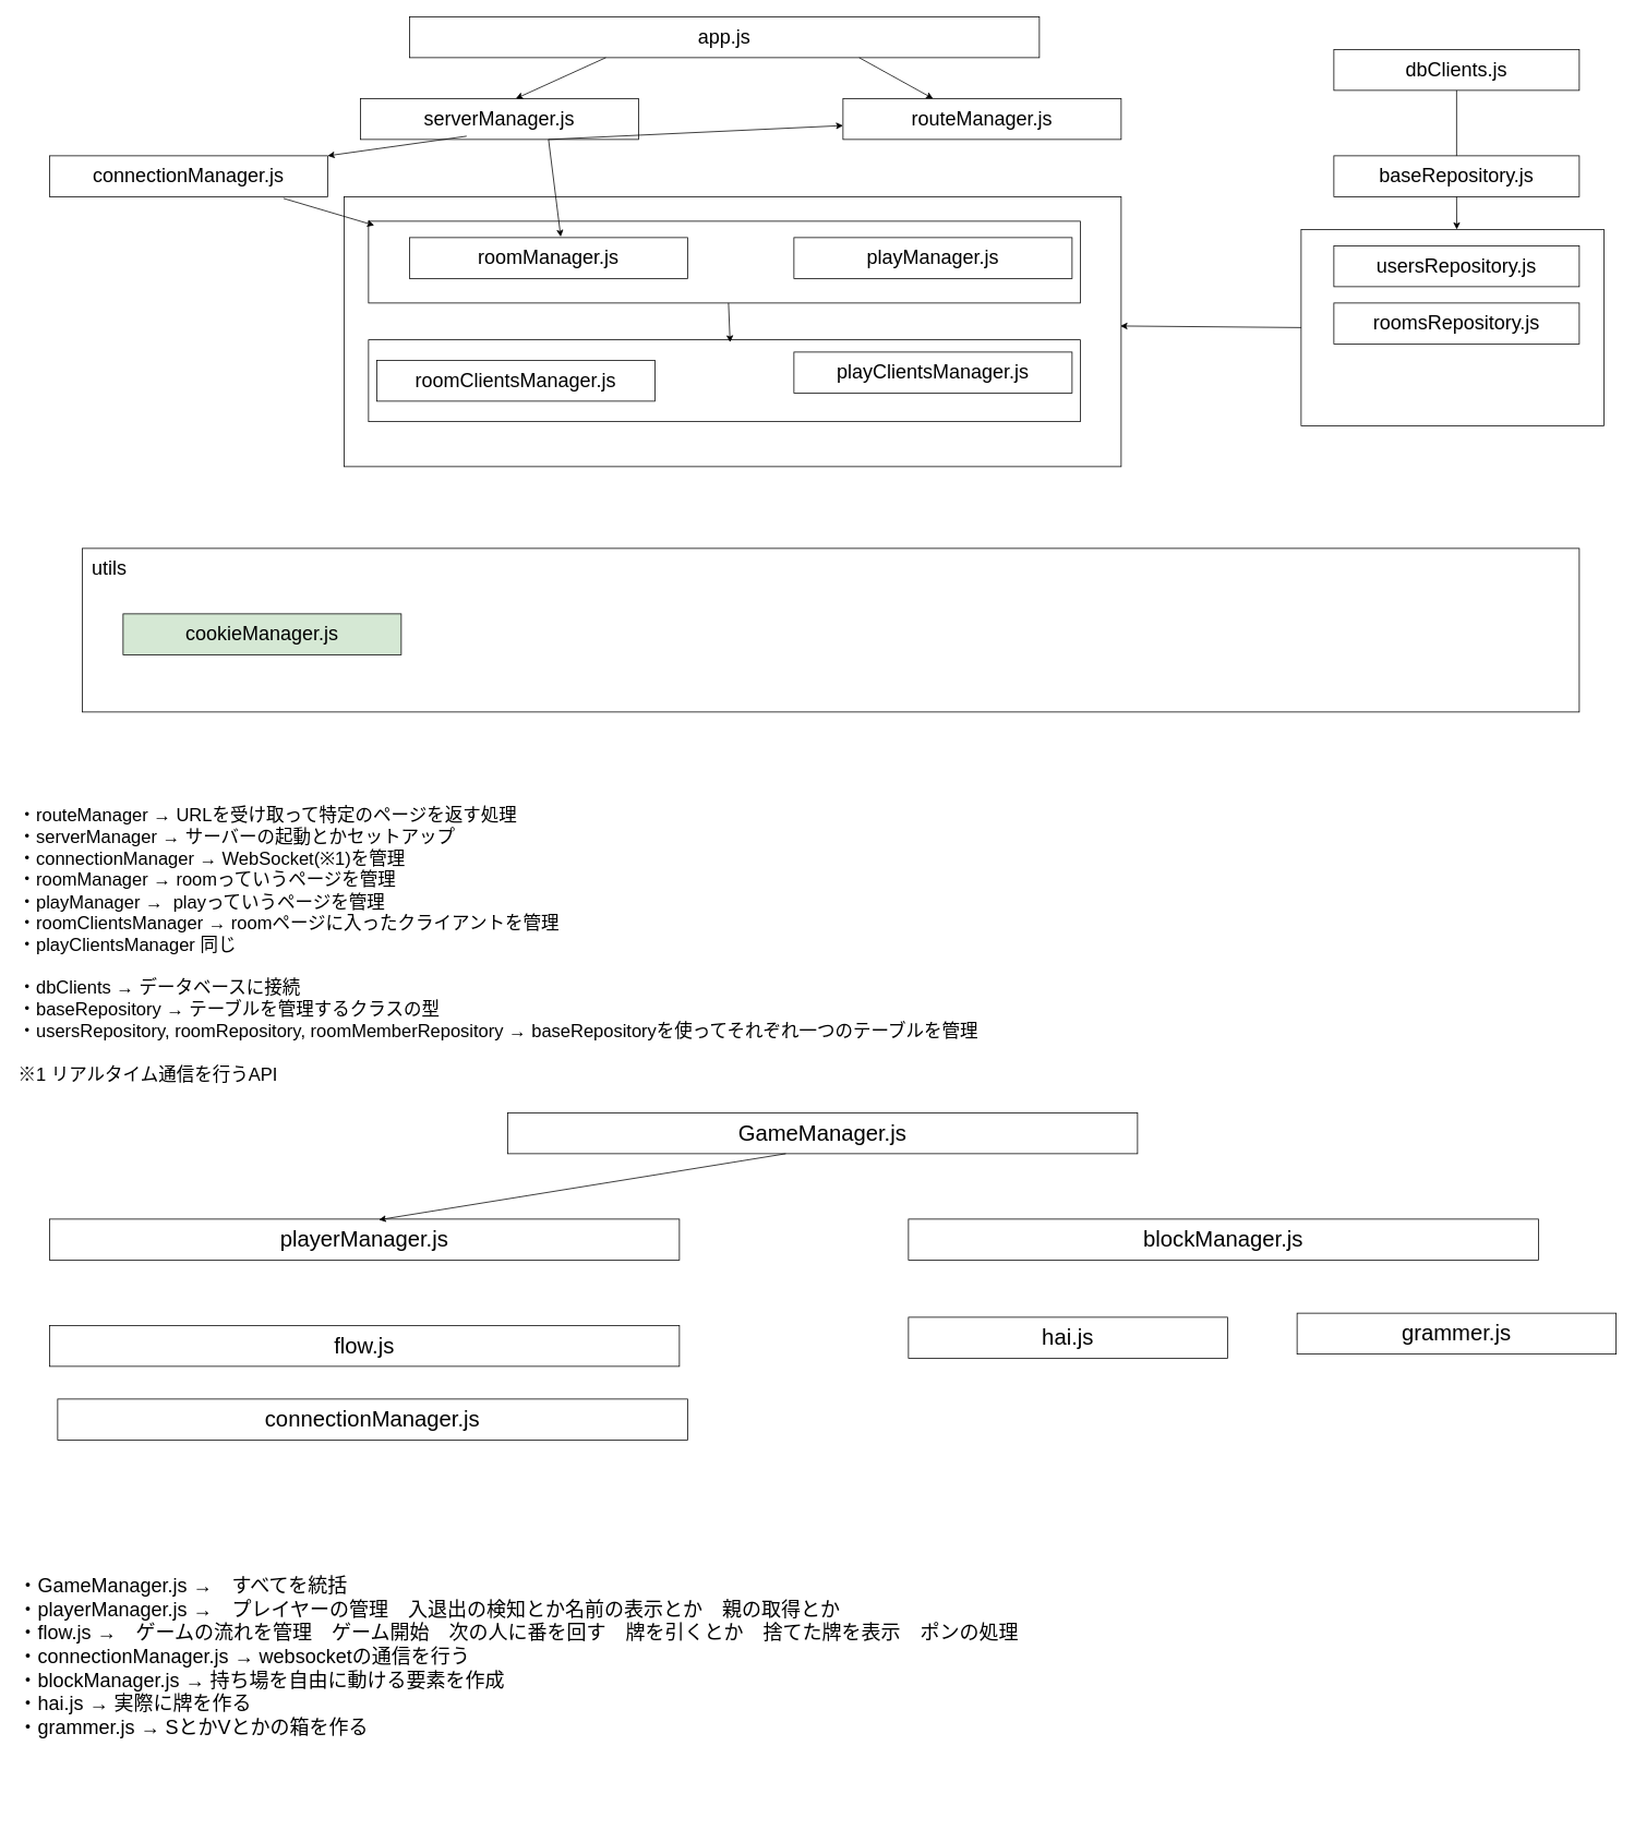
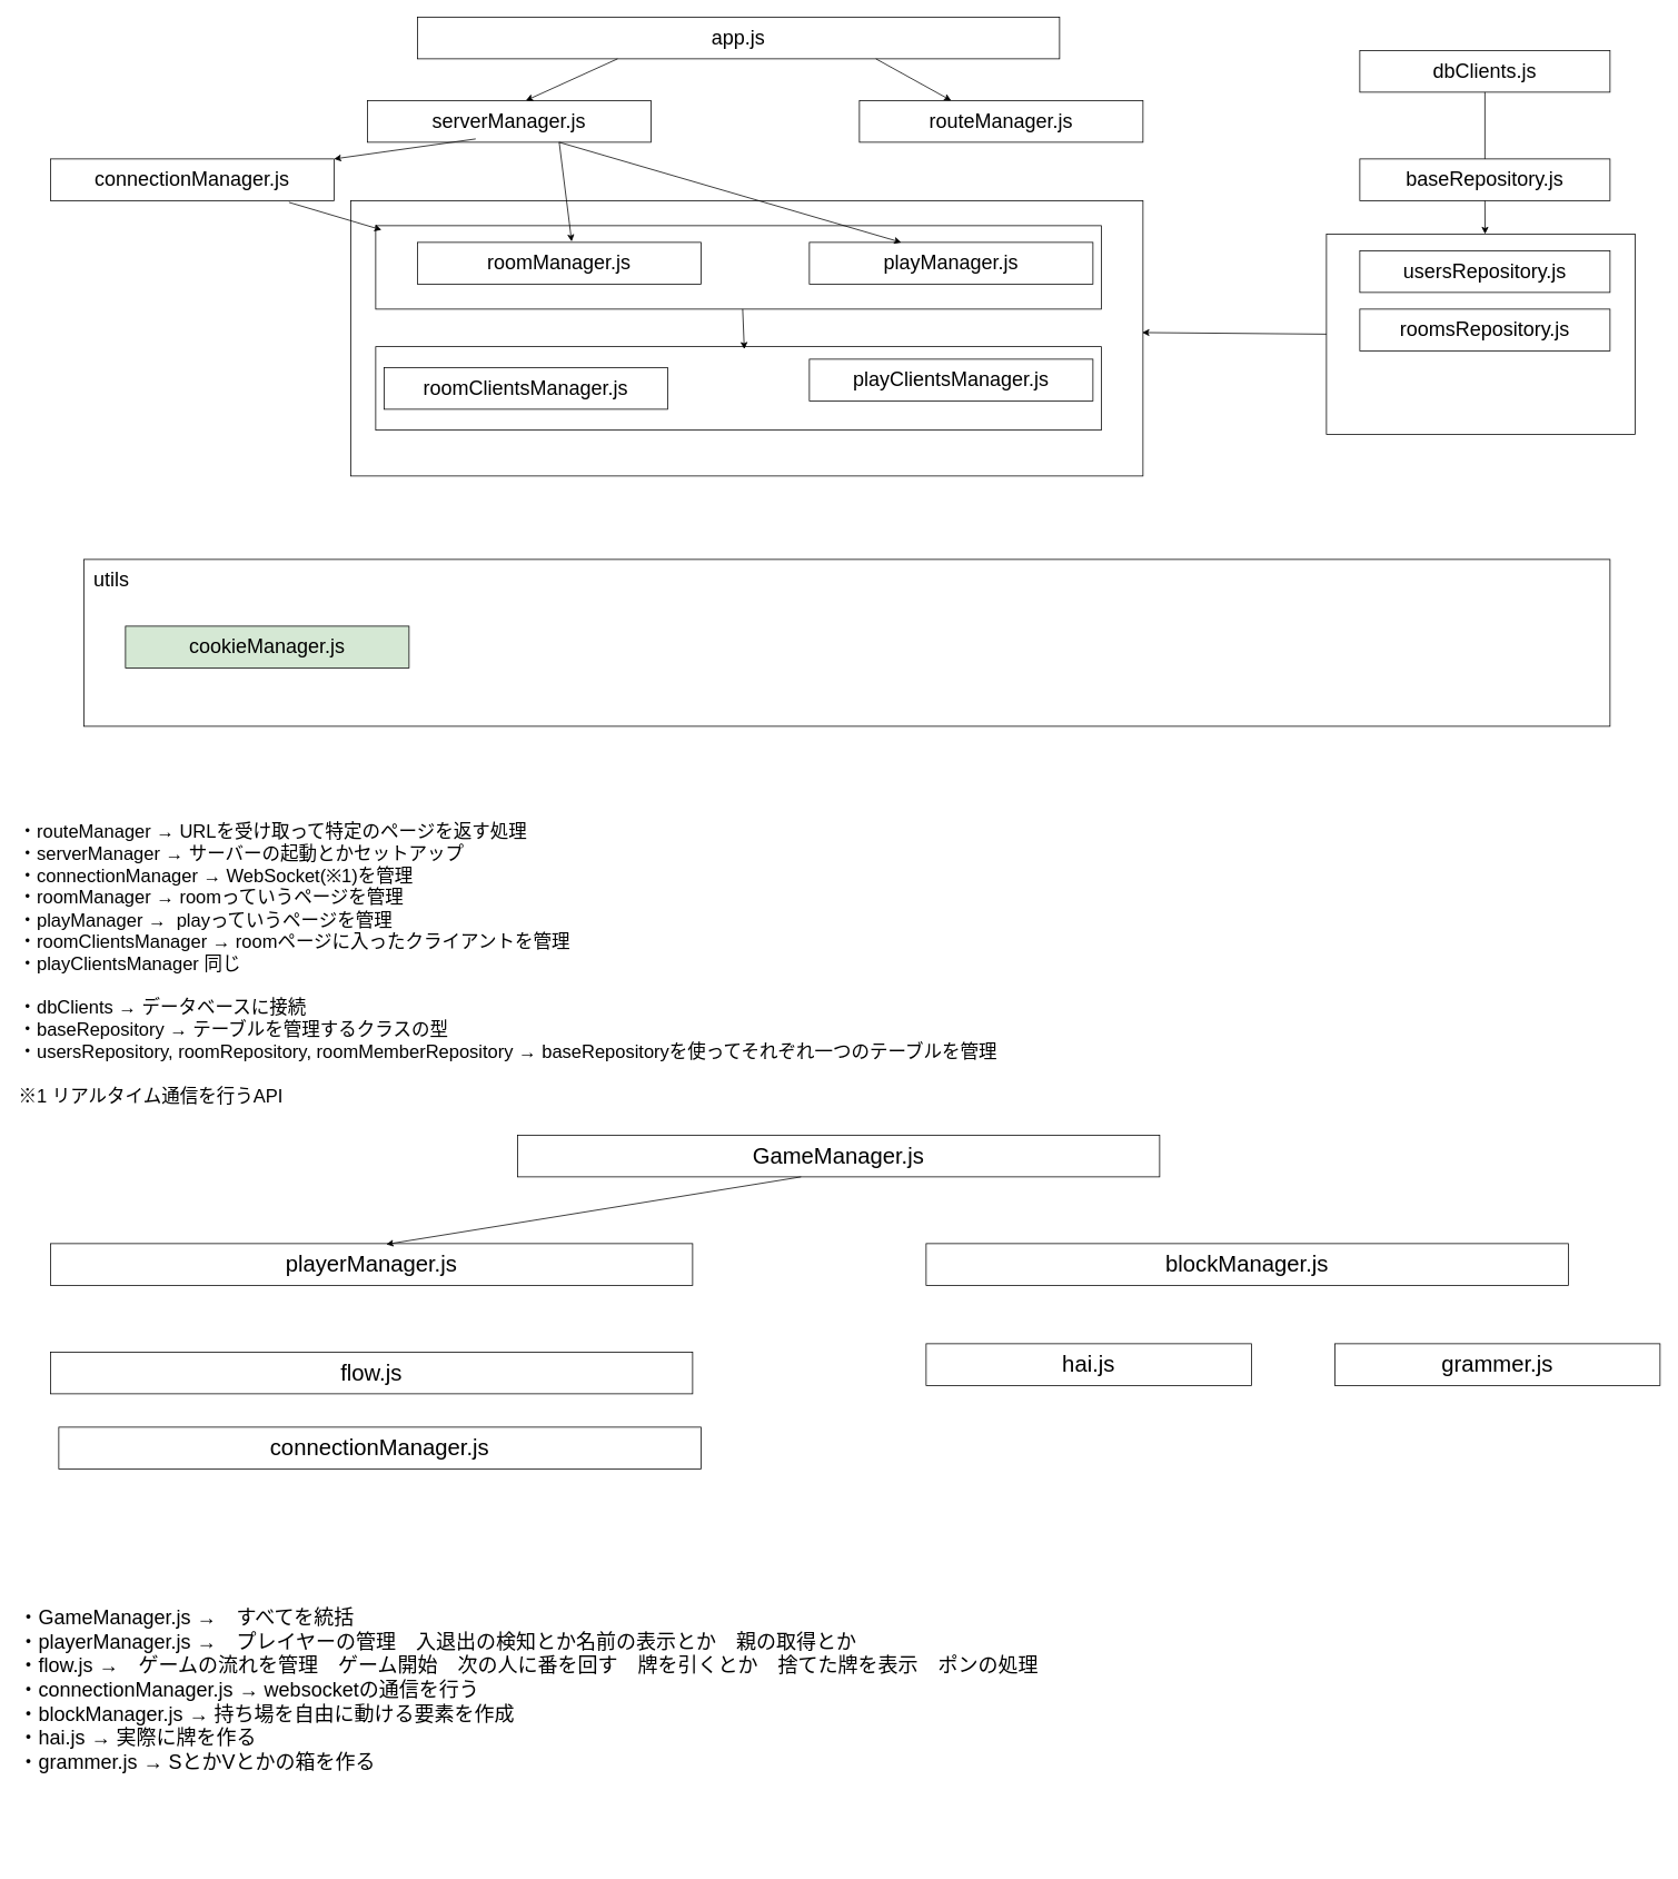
  <mxCell id="0" />
  <mxCell id="1" parent="0" />
  <mxCell id="2" value="" style="rounded=0;whiteSpace=wrap;html=1;" parent="1" vertex="1"><mxGeometry x="420" y="240" width="950" height="330" as="geometry" /></mxCell>
  <mxCell id="3" value="" style="rounded=0;whiteSpace=wrap;html=1;" parent="1" vertex="1"><mxGeometry x="1590" y="280" width="370" height="240" as="geometry" /></mxCell>
  <mxCell id="4" value="" style="rounded=0;whiteSpace=wrap;html=1;" parent="1" vertex="1"><mxGeometry x="450" y="415" width="870" height="100" as="geometry" /></mxCell>
  <mxCell id="5" value="" style="rounded=0;whiteSpace=wrap;html=1;" parent="1" vertex="1"><mxGeometry x="450" y="270" width="870" height="100" as="geometry" /></mxCell>
  <mxCell id="6" value="&lt;font style=&quot;font-size: 24px;&quot;&gt;app.js&lt;/font&gt;" style="rounded=0;whiteSpace=wrap;html=1;" parent="1" vertex="1"><mxGeometry x="500" y="20" width="770" height="50" as="geometry" /></mxCell>
  <mxCell id="7" value="&lt;span style=&quot;font-size: 24px;&quot;&gt;serverManager.js&lt;/span&gt;" style="rounded=0;whiteSpace=wrap;html=1;" parent="1" vertex="1"><mxGeometry x="440" y="120" width="340" height="50" as="geometry" /></mxCell>
  <mxCell id="8" value="&lt;span style=&quot;font-size: 24px;&quot;&gt;routeManager.js&lt;/span&gt;" style="rounded=0;whiteSpace=wrap;html=1;" parent="1" vertex="1"><mxGeometry x="1030" y="120" width="340" height="50" as="geometry" /></mxCell>
  <mxCell id="9" value="&lt;span style=&quot;font-size: 24px;&quot;&gt;connectionManager.js&lt;/span&gt;" style="rounded=0;whiteSpace=wrap;html=1;" parent="1" vertex="1"><mxGeometry x="60" y="190" width="340" height="50" as="geometry" /></mxCell>
  <mxCell id="10" value="&lt;span style=&quot;font-size: 24px;&quot;&gt;roomManager.js&lt;/span&gt;" style="rounded=0;whiteSpace=wrap;html=1;" parent="1" vertex="1"><mxGeometry x="500" y="290" width="340" height="50" as="geometry" /></mxCell>
  <mxCell id="11" value="&lt;span style=&quot;font-size: 24px;&quot;&gt;playManager.js&lt;/span&gt;" style="rounded=0;whiteSpace=wrap;html=1;" parent="1" vertex="1"><mxGeometry x="970" y="290" width="340" height="50" as="geometry" /></mxCell>
  <mxCell id="12" value="" style="endArrow=classic;html=1;rounded=0;entryX=0.559;entryY=0;entryDx=0;entryDy=0;entryPerimeter=0;" parent="1" target="7" edge="1"><mxGeometry width="50" height="50" relative="1" as="geometry"><mxPoint x="740" y="70" as="sourcePoint" /><mxPoint x="690" y="130" as="targetPoint" /></mxGeometry></mxCell>
  <mxCell id="13" value="" style="endArrow=classic;html=1;rounded=0;exitX=0.714;exitY=1;exitDx=0;exitDy=0;exitPerimeter=0;" parent="1" source="6" edge="1"><mxGeometry width="50" height="50" relative="1" as="geometry"><mxPoint x="1090" y="170" as="sourcePoint" /><mxPoint x="1140" y="120" as="targetPoint" /></mxGeometry></mxCell>
  <mxCell id="14" value="" style="endArrow=classic;html=1;rounded=0;entryX=1;entryY=0;entryDx=0;entryDy=0;exitX=0.382;exitY=0.92;exitDx=0;exitDy=0;exitPerimeter=0;" parent="1" source="7" target="9" edge="1"><mxGeometry width="50" height="50" relative="1" as="geometry"><mxPoint x="660" y="520" as="sourcePoint" /><mxPoint x="710" y="470" as="targetPoint" /></mxGeometry></mxCell>
  <mxCell id="15" value="" style="endArrow=classic;html=1;rounded=0;entryX=0.544;entryY=-0.02;entryDx=0;entryDy=0;entryPerimeter=0;" parent="1" target="10" edge="1"><mxGeometry width="50" height="50" relative="1" as="geometry"><mxPoint x="670" y="170" as="sourcePoint" /><mxPoint x="710" y="280" as="targetPoint" /></mxGeometry></mxCell>
- <mxCell id="16" value="" style="endArrow=classic;html=1;rounded=0;exitX=0.676;exitY=1;exitDx=0;exitDy=0;exitPerimeter=0;" parent="1" source="7" target="8" edge="1"><mxGeometry width="50" height="50" relative="1" as="geometry"><mxPoint x="720" y="170" as="sourcePoint" /><mxPoint x="760" y="280" as="targetPoint" /></mxGeometry></mxCell>
+ <mxCell id="16" value="" style="endArrow=classic;html=1;rounded=0;entryX=0.324;entryY=0;entryDx=0;entryDy=0;entryPerimeter=0;exitX=0.676;exitY=1;exitDx=0;exitDy=0;exitPerimeter=0;" parent="1" source="7" target="11" edge="1"><mxGeometry width="50" height="50" relative="1" as="geometry"><mxPoint x="720" y="170" as="sourcePoint" /><mxPoint x="760" y="280" as="targetPoint" /></mxGeometry></mxCell>
  <mxCell id="17" value="" style="endArrow=classic;html=1;rounded=0;exitX=0.841;exitY=1.04;exitDx=0;exitDy=0;exitPerimeter=0;entryX=0.008;entryY=0.05;entryDx=0;entryDy=0;entryPerimeter=0;" parent="1" source="9" target="5" edge="1"><mxGeometry width="50" height="50" relative="1" as="geometry"><mxPoint x="490" y="480" as="sourcePoint" /><mxPoint x="540" y="430" as="targetPoint" /></mxGeometry></mxCell>
  <mxCell id="18" value="&lt;span style=&quot;font-size: 24px;&quot;&gt;roomClientsManager.js&lt;/span&gt;" style="rounded=0;whiteSpace=wrap;html=1;" parent="1" vertex="1"><mxGeometry x="460" y="440" width="340" height="50" as="geometry" /></mxCell>
  <mxCell id="19" value="&lt;span style=&quot;font-size: 24px;&quot;&gt;playClientsManager.js&lt;/span&gt;" style="rounded=0;whiteSpace=wrap;html=1;" parent="1" vertex="1"><mxGeometry x="970" y="430" width="340" height="50" as="geometry" /></mxCell>
  <mxCell id="20" value="" style="endArrow=classic;html=1;rounded=0;entryX=0.508;entryY=0.03;entryDx=0;entryDy=0;entryPerimeter=0;" parent="1" target="4" edge="1"><mxGeometry width="50" height="50" relative="1" as="geometry"><mxPoint x="890" y="370" as="sourcePoint" /><mxPoint x="940" y="320" as="targetPoint" /></mxGeometry></mxCell>
  <mxCell id="21" value="&lt;font style=&quot;font-size: 24px;&quot;&gt;dbClients.js&lt;/font&gt;" style="rounded=0;whiteSpace=wrap;html=1;" parent="1" vertex="1"><mxGeometry x="1630" y="60" width="300" height="50" as="geometry" /></mxCell>
  <mxCell id="22" value="&lt;span style=&quot;font-size: 24px;&quot;&gt;baseRepository.js&lt;/span&gt;" style="rounded=0;whiteSpace=wrap;html=1;" parent="1" vertex="1"><mxGeometry x="1630" y="190" width="300" height="50" as="geometry" /></mxCell>
  <mxCell id="23" value="" style="endArrow=none;html=1;rounded=0;exitX=0.5;exitY=0;exitDx=0;exitDy=0;" parent="1" source="22" edge="1"><mxGeometry width="50" height="50" relative="1" as="geometry"><mxPoint x="1730" y="160" as="sourcePoint" /><mxPoint x="1780" y="110" as="targetPoint" /></mxGeometry></mxCell>
  <mxCell id="24" value="&lt;span style=&quot;font-size: 24px;&quot;&gt;usersRepository.js&lt;/span&gt;" style="rounded=0;whiteSpace=wrap;html=1;" parent="1" vertex="1"><mxGeometry x="1630" y="300" width="300" height="50" as="geometry" /></mxCell>
  <mxCell id="25" value="&lt;span style=&quot;font-size: 24px;&quot;&gt;roomsRepository.js&lt;/span&gt;" style="rounded=0;whiteSpace=wrap;html=1;" parent="1" vertex="1"><mxGeometry x="1630" y="370" width="300" height="50" as="geometry" /></mxCell>
  <mxCell id="26" value="" style="endArrow=classic;html=1;rounded=0;entryX=0.514;entryY=0;entryDx=0;entryDy=0;entryPerimeter=0;" parent="1" target="3" edge="1"><mxGeometry width="50" height="50" relative="1" as="geometry"><mxPoint x="1780" y="240" as="sourcePoint" /><mxPoint x="1830" y="190" as="targetPoint" /></mxGeometry></mxCell>
  <mxCell id="27" value="" style="endArrow=classic;html=1;rounded=0;entryX=0.999;entryY=0.479;entryDx=0;entryDy=0;exitX=0;exitY=0.5;exitDx=0;exitDy=0;entryPerimeter=0;" parent="1" source="3" target="2" edge="1"><mxGeometry width="50" height="50" relative="1" as="geometry"><mxPoint x="1550" y="750" as="sourcePoint" /><mxPoint x="1600" y="700" as="targetPoint" /></mxGeometry></mxCell>
  <mxCell id="28" value="" style="rounded=0;whiteSpace=wrap;html=1;" parent="1" vertex="1"><mxGeometry x="100" y="670" width="1830" height="200" as="geometry" /></mxCell>
  <mxCell id="29" value="utils" style="text;html=1;align=left;verticalAlign=middle;whiteSpace=wrap;rounded=0;fontSize=24;" parent="1" vertex="1"><mxGeometry x="110" y="680" width="220" height="30" as="geometry" /></mxCell>
  <mxCell id="30" value="&lt;span style=&quot;font-size: 24px;&quot;&gt;cookieManager.js&lt;/span&gt;" style="rounded=0;whiteSpace=wrap;html=1;fillColor=#d5e8d4;" parent="1" vertex="1"><mxGeometry x="150" y="750" width="340" height="50" as="geometry" /></mxCell>
  <mxCell id="31" value="&lt;font style=&quot;font-size: 22px;&quot;&gt;・routeManager → URLを受け取って特定のページを返す処理&lt;/font&gt;&lt;div&gt;&lt;font style=&quot;font-size: 22px;&quot;&gt;・serverManager → サーバーの起動とかセットアップ&lt;/font&gt;&lt;/div&gt;&lt;div&gt;&lt;font style=&quot;font-size: 22px;&quot;&gt;・connectionManager → WebSocket(※1)を管理&lt;/font&gt;&lt;/div&gt;&lt;div&gt;&lt;font style=&quot;font-size: 22px;&quot;&gt;・roomManager → roomっていうページを管理&lt;/font&gt;&lt;/div&gt;&lt;div&gt;&lt;font style=&quot;font-size: 22px;&quot;&gt;・playManager →&amp;nbsp; playっていうページを管理&lt;/font&gt;&lt;/div&gt;&lt;div&gt;&lt;font style=&quot;font-size: 22px;&quot;&gt;・roomClientsManager → roomページに入ったクライアントを管理&lt;/font&gt;&lt;/div&gt;&lt;div&gt;&lt;font style=&quot;font-size: 22px;&quot;&gt;・playClientsManager 同じ&lt;/font&gt;&lt;/div&gt;&lt;div&gt;&lt;font style=&quot;font-size: 22px;&quot;&gt;&lt;br&gt;&lt;/font&gt;&lt;/div&gt;&lt;div&gt;&lt;font style=&quot;font-size: 22px;&quot;&gt;・dbClients → データベースに接続&lt;/font&gt;&lt;/div&gt;&lt;div&gt;&lt;font style=&quot;font-size: 22px;&quot;&gt;・baseRepository → テーブルを管理するクラスの型&lt;/font&gt;&lt;/div&gt;&lt;div&gt;&lt;font style=&quot;font-size: 22px;&quot;&gt;・usersRepository, roomRepository, roomMemberRepository → baseRepositoryを使ってそれぞれ一つのテーブルを管理&lt;/font&gt;&lt;/div&gt;&lt;div&gt;&lt;font style=&quot;font-size: 22px;&quot;&gt;&lt;br&gt;&lt;/font&gt;&lt;/div&gt;&lt;div&gt;&lt;span style=&quot;font-size: 22px;&quot;&gt;※1 リアルタイム通信を行うAPI&lt;/span&gt;&lt;/div&gt;" style="text;html=1;align=left;verticalAlign=middle;whiteSpace=wrap;rounded=0;" parent="1" vertex="1"><mxGeometry x="20" y="890" width="1720" height="530" as="geometry" /></mxCell>
  <mxCell id="32" value="&lt;font style=&quot;font-size: 27px;&quot;&gt;GameManager.js&lt;/font&gt;" style="rounded=0;whiteSpace=wrap;html=1;" parent="1" vertex="1"><mxGeometry x="620" y="1360" width="770" height="50" as="geometry" /></mxCell>
  <mxCell id="33" value="&lt;font style=&quot;font-size: 27px;&quot;&gt;playerManager.js&lt;/font&gt;" style="rounded=0;whiteSpace=wrap;html=1;" parent="1" vertex="1"><mxGeometry x="60" y="1490" width="770" height="50" as="geometry" /></mxCell>
  <mxCell id="34" value="&lt;font style=&quot;font-size: 27px;&quot;&gt;blockManager.js&lt;/font&gt;" style="rounded=0;whiteSpace=wrap;html=1;" parent="1" vertex="1"><mxGeometry x="1110" y="1490" width="770" height="50" as="geometry" /></mxCell>
  <mxCell id="35" value="&lt;font style=&quot;font-size: 27px;&quot;&gt;hai.js&lt;/font&gt;" style="rounded=0;whiteSpace=wrap;html=1;" parent="1" vertex="1"><mxGeometry x="1110" y="1610" width="390" height="50" as="geometry" /></mxCell>
- <mxCell id="36" value="&lt;font style=&quot;font-size: 27px;&quot;&gt;grammer.js&lt;/font&gt;" style="rounded=0;whiteSpace=wrap;html=1;" parent="1" vertex="1"><mxGeometry x="1585" y="1605" width="390" height="50" as="geometry" /></mxCell>
+ <mxCell id="36" value="&lt;font style=&quot;font-size: 27px;&quot;&gt;grammer.js&lt;/font&gt;" style="rounded=0;whiteSpace=wrap;html=1;" parent="1" vertex="1"><mxGeometry x="1600" y="1610" width="390" height="50" as="geometry" /></mxCell>
  <mxCell id="37" value="&lt;font style=&quot;font-size: 27px;&quot;&gt;flow.js&lt;/font&gt;" style="rounded=0;whiteSpace=wrap;html=1;" parent="1" vertex="1"><mxGeometry x="60" y="1620" width="770" height="50" as="geometry" /></mxCell>
  <mxCell id="38" value="&lt;font style=&quot;font-size: 27px;&quot;&gt;connectionManager.js&lt;/font&gt;" style="rounded=0;whiteSpace=wrap;html=1;" parent="1" vertex="1"><mxGeometry x="70" y="1710" width="770" height="50" as="geometry" /></mxCell>
  <mxCell id="39" value="" style="endArrow=classic;html=1;rounded=0;entryX=0.523;entryY=0.016;entryDx=0;entryDy=0;entryPerimeter=0;" parent="1" target="33" edge="1"><mxGeometry width="50" height="50" relative="1" as="geometry"><mxPoint x="960" y="1410" as="sourcePoint" /><mxPoint x="850" y="1460" as="targetPoint" /></mxGeometry></mxCell>
  <mxCell id="40" value="&lt;font style=&quot;font-size: 24px;&quot;&gt;・GameManager.js →　すべてを統括&lt;/font&gt;&lt;div&gt;&lt;font style=&quot;font-size: 24px;&quot;&gt;・playerManager.js →　プレイヤーの管理　入退出の検知とか名前の表示とか　親の取得とか&lt;/font&gt;&lt;/div&gt;&lt;div&gt;&lt;font style=&quot;font-size: 24px;&quot;&gt;・flow.js →　ゲームの流れを管理　ゲーム開始　次の人に番を回す　牌を引くとか　捨てた牌を表示　ポンの処理&lt;/font&gt;&lt;/div&gt;&lt;div&gt;&lt;font style=&quot;font-size: 24px;&quot;&gt;・connectionManager.js → websocketの通信を行う&lt;/font&gt;&lt;/div&gt;&lt;div&gt;&lt;font style=&quot;font-size: 24px;&quot;&gt;・blockManager.js → 持ち場を自由に動ける要素を作成&lt;/font&gt;&lt;/div&gt;&lt;div&gt;&lt;font style=&quot;font-size: 24px;&quot;&gt;・hai.js → 実際に牌を作る&lt;/font&gt;&lt;/div&gt;&lt;div&gt;&lt;font style=&quot;font-size: 24px;&quot;&gt;・grammer.js → SとかVとかの箱を作る&lt;/font&gt;&lt;/div&gt;" style="text;html=1;align=left;verticalAlign=middle;whiteSpace=wrap;rounded=0;" parent="1" vertex="1"><mxGeometry x="20" y="1820" width="1540" height="410" as="geometry" /></mxCell>
